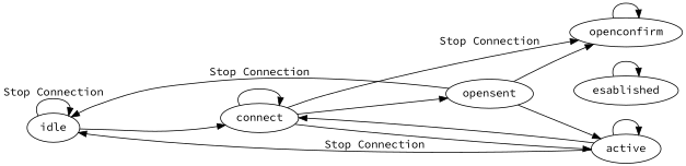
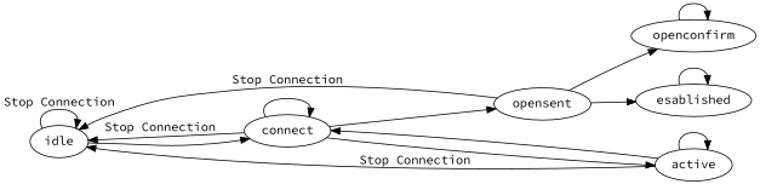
  digraph {
    fontname="Source Code Pro"
    rankdir=LR
    node [fontname="Source Code Pro"]
    edge [fontname="Source Code Pro"]
    idle
    connect
    opensent
    active
    esablished
    openconfirm
    idle -> idle [label="Stop Connection"]
    idle -> connect
-   connect -> openconfirm [label="Stop Connection"]
+   connect -> idle [label="Stop Connection"]
    connect -> connect
    connect -> opensent
    connect -> active
    opensent -> idle [label="Stop Connection"]
-   opensent -> active
+   opensent -> esablished
    opensent -> openconfirm
    active -> idle [label="Stop Connection"]
    active -> connect
    active -> active
    esablished -> esablished
    openconfirm -> openconfirm
  }
